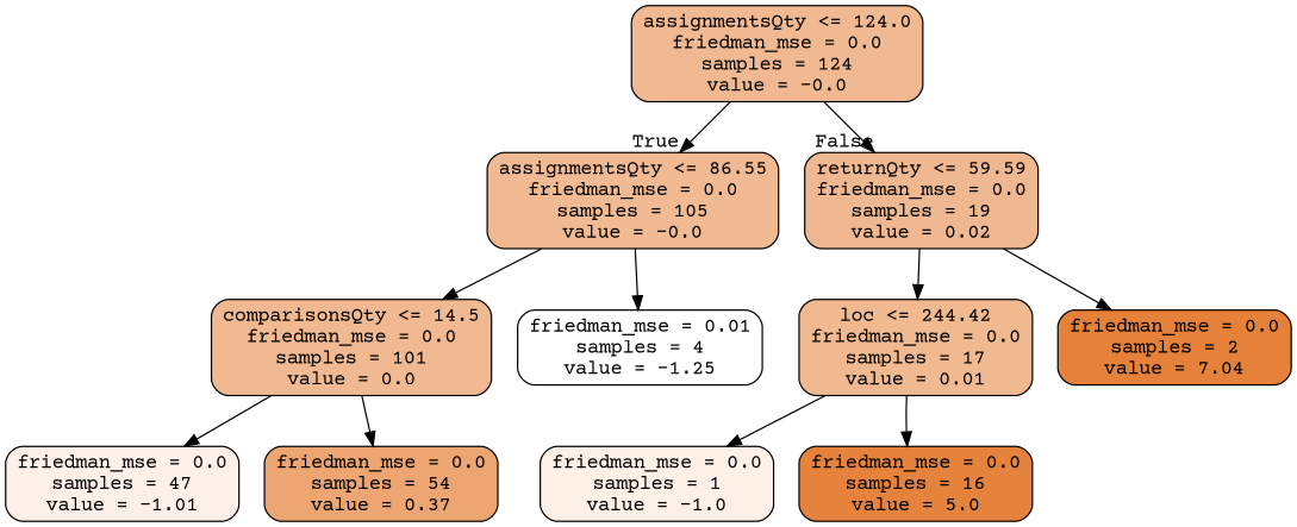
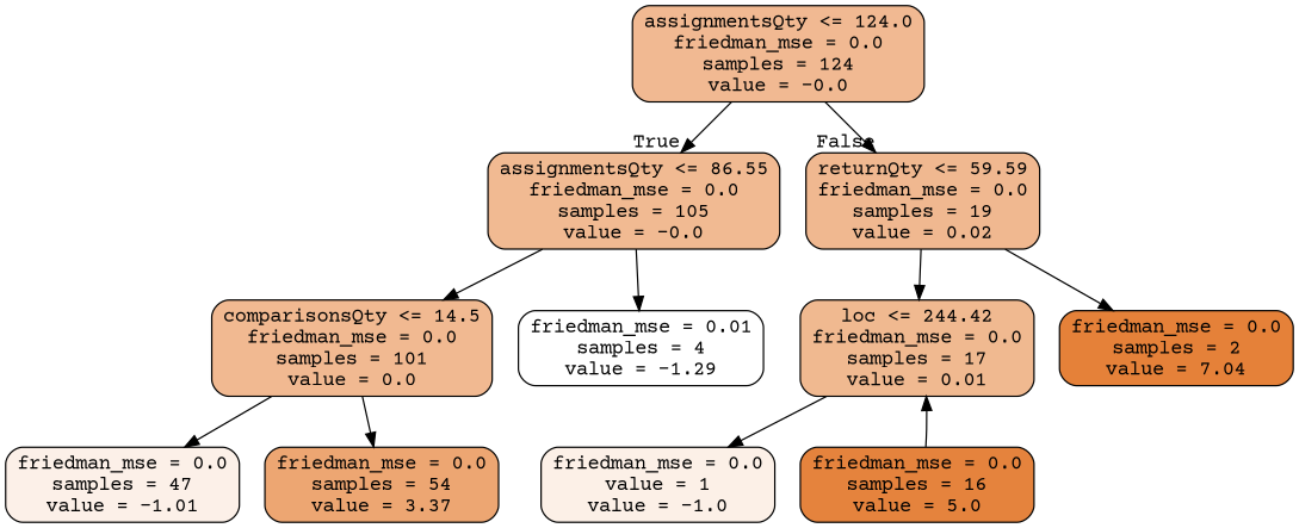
  digraph {
    fontname="Courier Prime"
    node [color=black fontname="Courier Prime" shape=box style="filled, rounded"]
    edge [fontname="Courier Prime"]
    n1 [fillcolor="#f1b992" label="assignmentsQty <= 124.0\nfriedman_mse = 0.0\nsamples = 124\nvalue = -0.0"]
    n2 [fillcolor="#f1ba92" label="assignmentsQty <= 86.55\nfriedman_mse = 0.0\nsamples = 105\nvalue = -0.0"]
    n3 [fillcolor="#f0b890" label="returnQty <= 59.59\nfriedman_mse = 0.0\nsamples = 19\nvalue = 0.02"]
    n4 [fillcolor="#f1b991" label="comparisonsQty <= 14.5\nfriedman_mse = 0.0\nsamples = 101\nvalue = 0.0"]
-   n5 [fillcolor="#ffffff" label="friedman_mse = 0.01\nsamples = 4\nvalue = -1.25"]
+   n5 [fillcolor="#ffffff" label="friedman_mse = 0.01\nsamples = 4\nvalue = -1.29"]
    n6 [fillcolor="#f0b990" label="loc <= 244.42\nfriedman_mse = 0.0\nsamples = 17\nvalue = 0.01"]
    n7 [fillcolor="#e58139" label="friedman_mse = 0.0\nsamples = 2\nvalue = 7.04"]
    n8 [fillcolor="#fcf0e8" label="friedman_mse = 0.0\nsamples = 47\nvalue = -1.01"]
-   n9 [fillcolor="#eda672" label="friedman_mse = 0.0\nsamples = 54\nvalue = 0.37"]
-   n10 [fillcolor="#fcf0e7" label="friedman_mse = 0.0\nsamples = 1\nvalue = -1.0"]
+   n9 [fillcolor="#eda672" label="friedman_mse = 0.0\nsamples = 54\nvalue = 3.37"]
+   n10 [fillcolor="#fcf0e7" label="friedman_mse = 0.0\nvalue = 1\nvalue = -1.0"]
    n11 [fillcolor="#e5833d" label="friedman_mse = 0.0\nsamples = 16\nvalue = 5.0"]
    n1 -> n2 [headlabel=True labelangle=45 labeldistance=2.5]
    n1 -> n3 [headlabel=False labelangle=-45 labeldistance=2.5]
    n2 -> n4
    n2 -> n5
    n3 -> n6
    n3 -> n7
    n4 -> n8
    n4 -> n9
    n6 -> n10
-   n6 -> n11
+   n11 -> n6
  }
